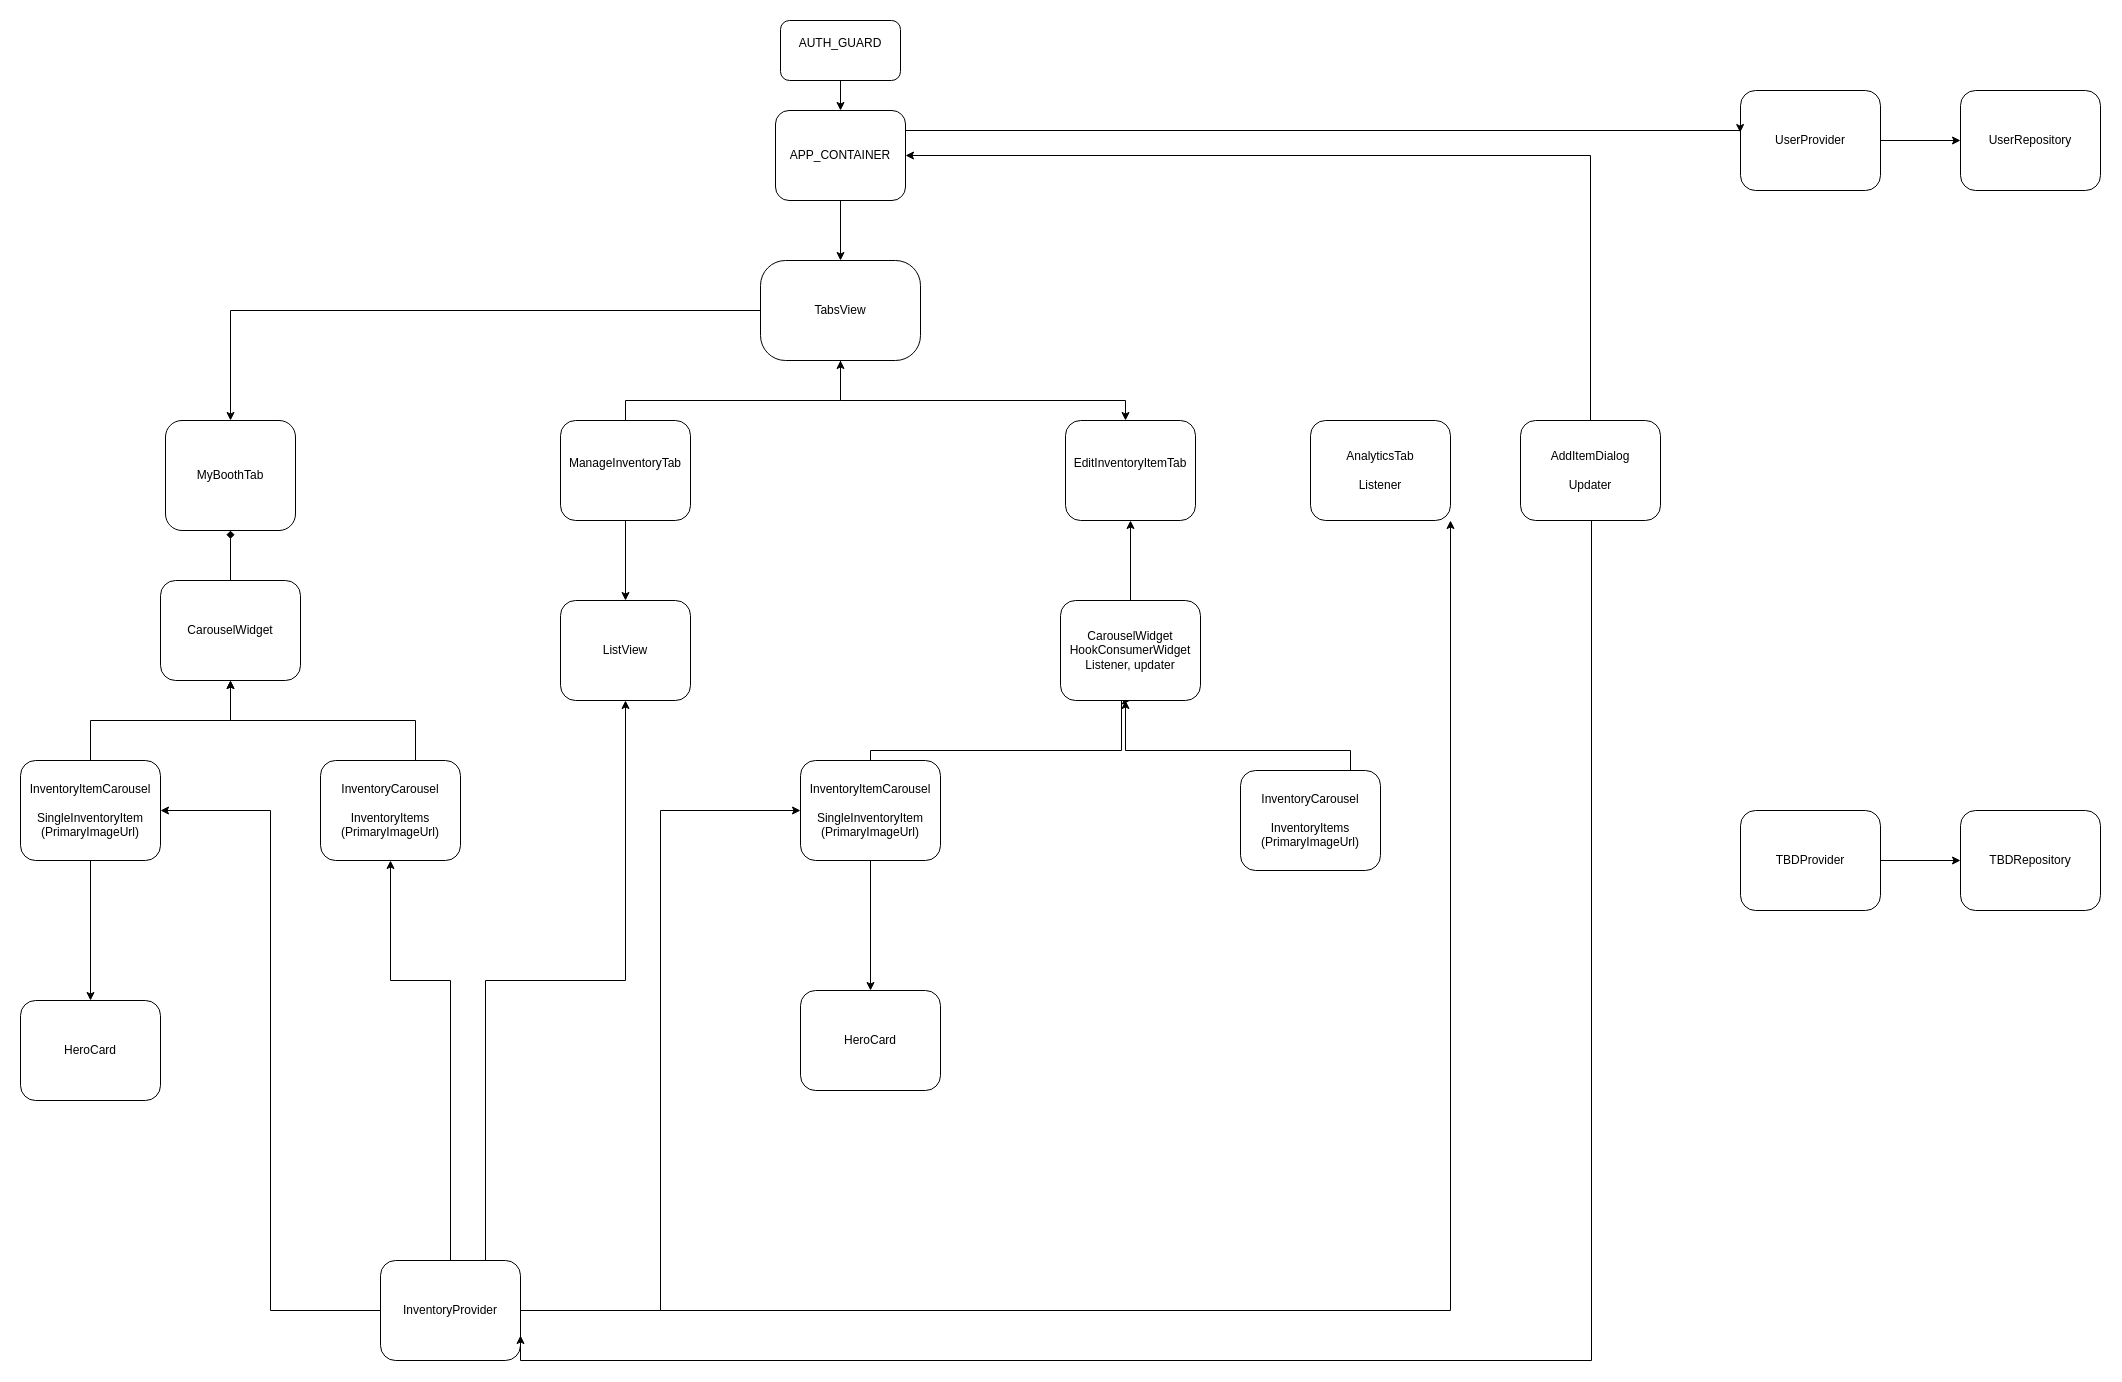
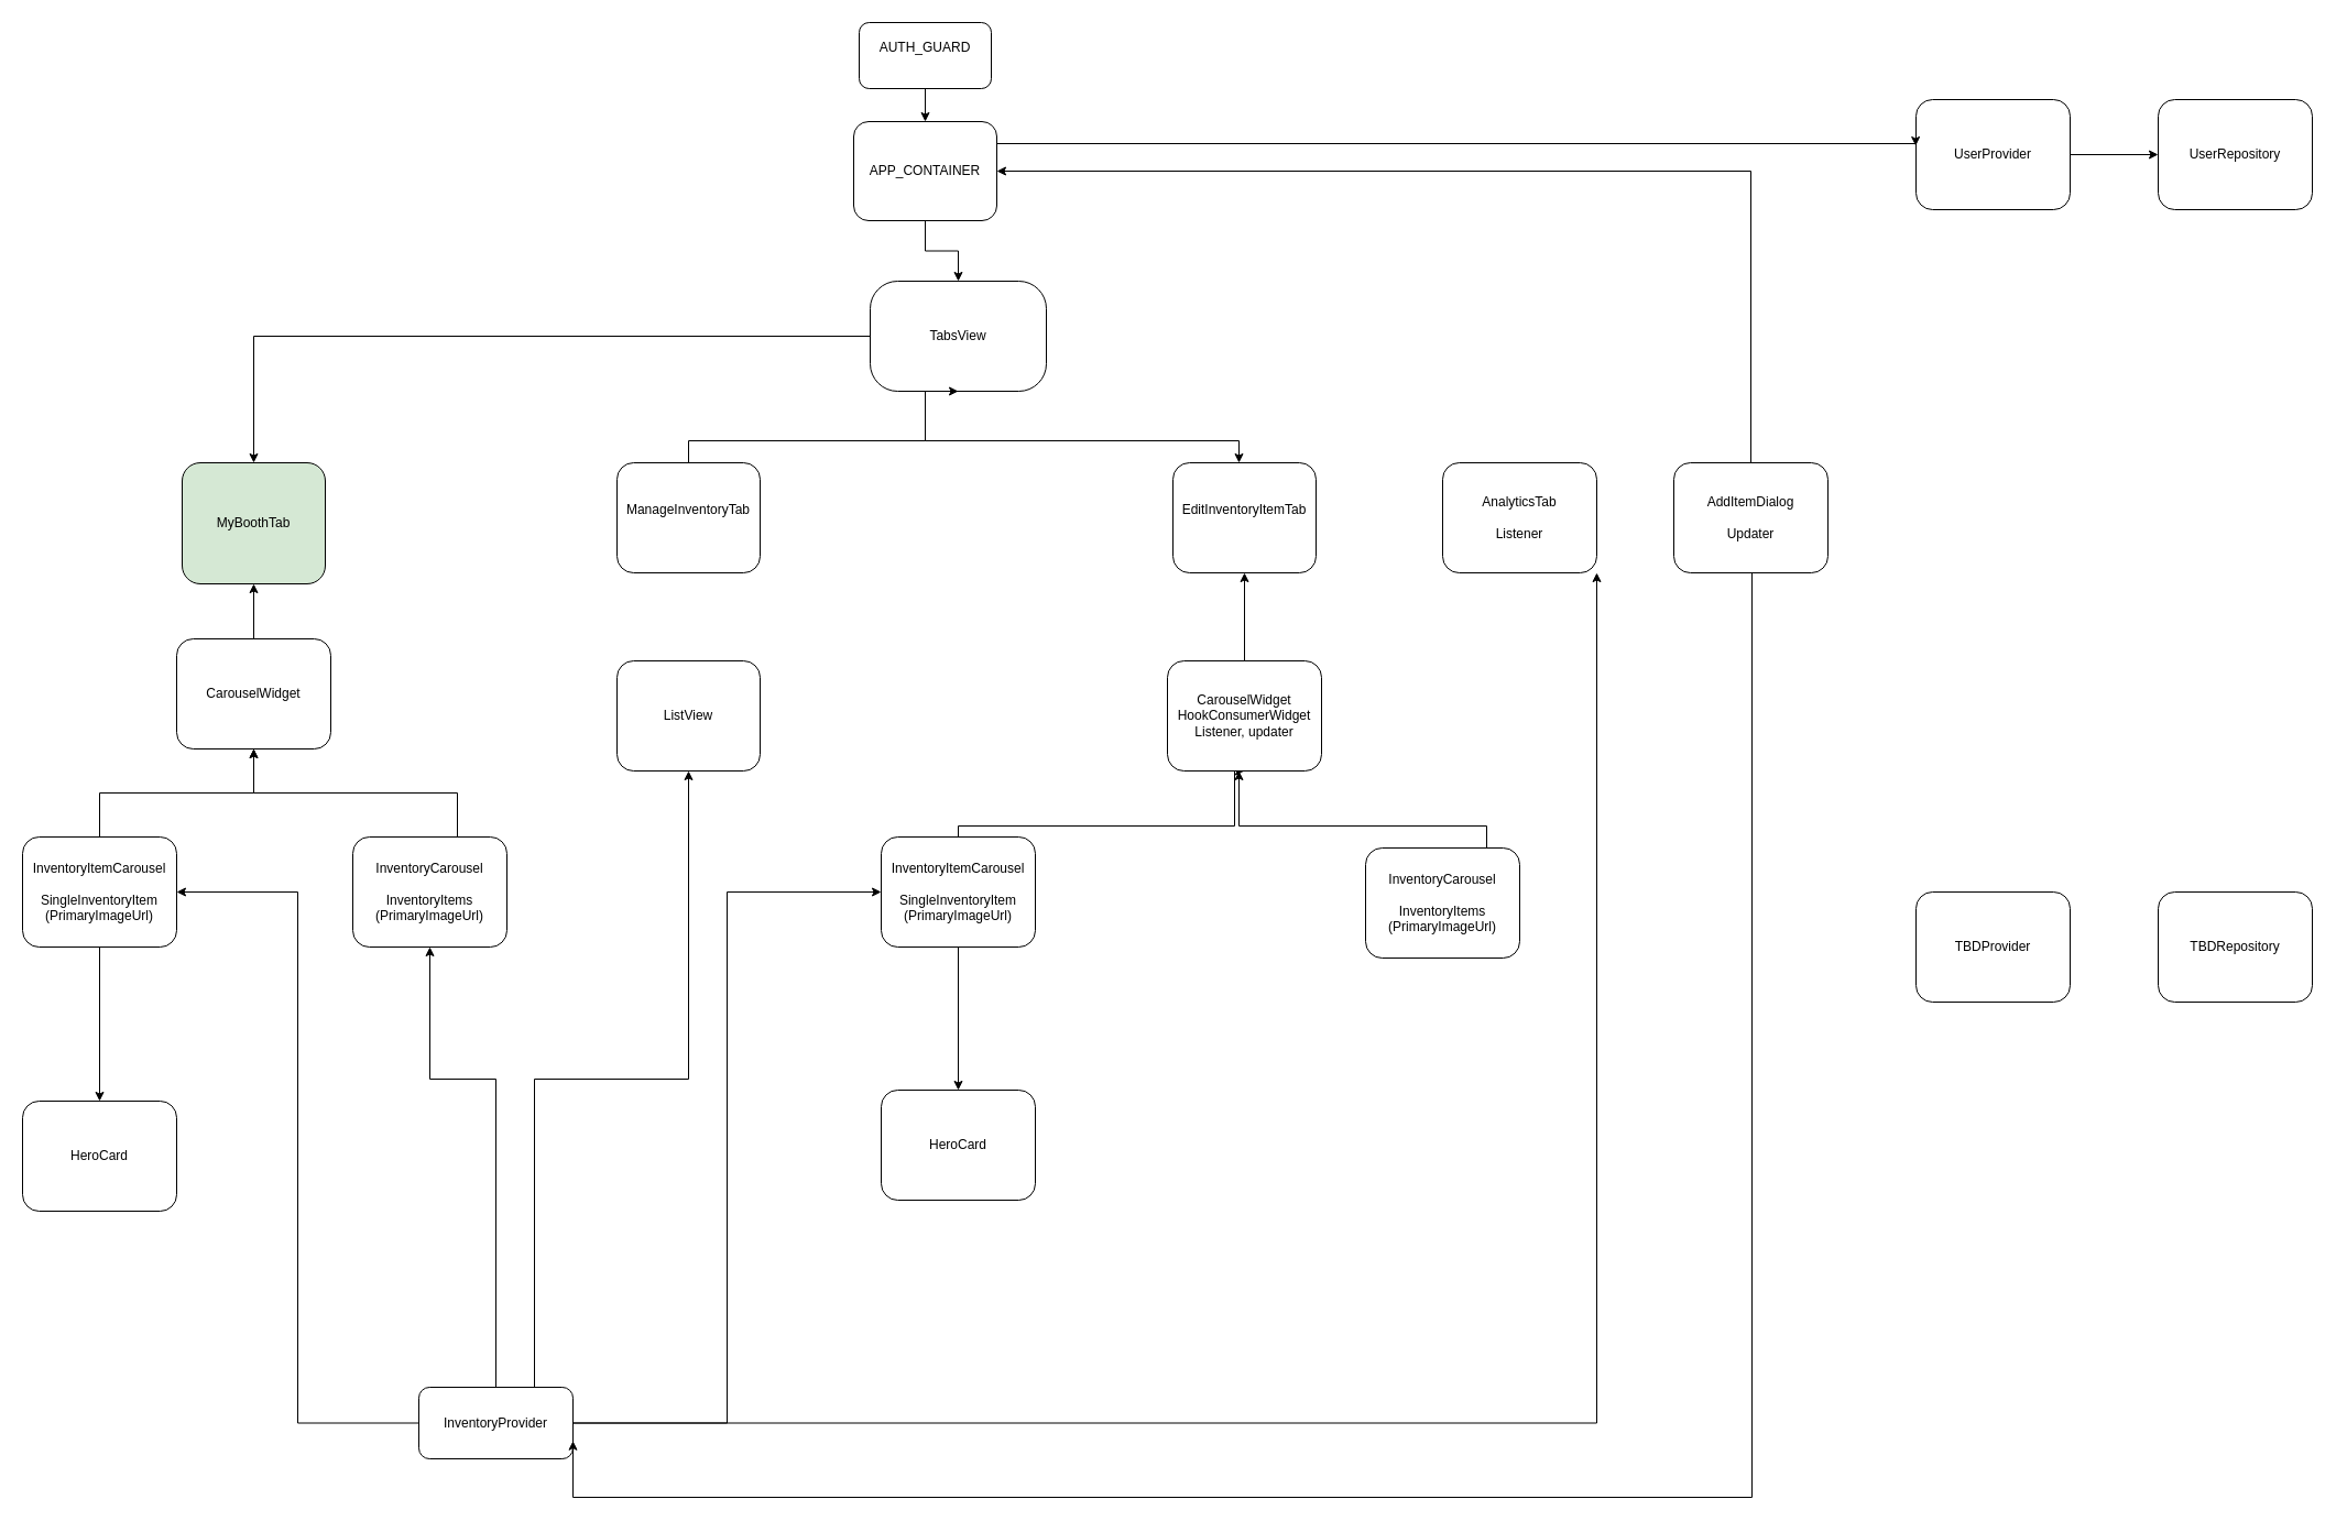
  <mxCell id="0" />
  <mxCell id="1" parent="0" />
  <mxCell id="2" value="" style="edgeStyle=orthogonalEdgeStyle;rounded=0;orthogonalLoop=1;jettySize=auto;html=1;" parent="1" source="3" target="5" edge="1"><mxGeometry relative="1" as="geometry" /></mxCell>
  <mxCell id="3" value="AUTH_GUARD&lt;div&gt;&lt;br&gt;&lt;/div&gt;" style="rounded=1;whiteSpace=wrap;html=1;fillColor=light-dark(#FFFFFF,#999900);" parent="1" vertex="1"><mxGeometry x="780" y="20" width="120" height="60" as="geometry" /></mxCell>
  <mxCell id="4" value="" style="edgeStyle=orthogonalEdgeStyle;rounded=0;orthogonalLoop=1;jettySize=auto;html=1;" parent="1" source="5" target="8" edge="1"><mxGeometry relative="1" as="geometry" /></mxCell>
  <mxCell id="5" value="&lt;div&gt;APP_CONTAINER&lt;/div&gt;" style="rounded=1;whiteSpace=wrap;html=1;" parent="1" vertex="1"><mxGeometry x="775" y="110" width="130" height="90" as="geometry" /></mxCell>
  <mxCell id="6" value="" style="edgeStyle=orthogonalEdgeStyle;rounded=0;orthogonalLoop=1;jettySize=auto;html=1;" parent="1" source="8" target="9" edge="1"><mxGeometry relative="1" as="geometry" /></mxCell>
  <mxCell id="7" value="" style="edgeStyle=orthogonalEdgeStyle;rounded=0;orthogonalLoop=1;jettySize=auto;html=1;" parent="1" source="8" target="11" edge="1"><mxGeometry relative="1" as="geometry"><Array as="points"><mxPoint x="840" y="400" /><mxPoint x="1125" y="400" /></Array></mxGeometry></mxCell>
- <mxCell id="8" value="&lt;div&gt;TabsView&lt;/div&gt;" style="rounded=1;whiteSpace=wrap;html=1;arcSize=25;" parent="1" vertex="1"><mxGeometry x="760" y="260" width="160" height="100" as="geometry" /></mxCell>
- <mxCell id="9" value="&lt;div&gt;MyBoothTab&lt;/div&gt;" style="rounded=1;whiteSpace=wrap;html=1;" parent="1" vertex="1"><mxGeometry x="165" y="420" width="130" height="110" as="geometry" /></mxCell>
+ <mxCell id="8" value="&lt;div&gt;TabsView&lt;/div&gt;" style="rounded=1;whiteSpace=wrap;html=1;arcSize=25;" parent="1" vertex="1"><mxGeometry x="790" y="255" width="160" height="100" as="geometry" /></mxCell>
+ <mxCell id="9" value="&lt;div&gt;MyBoothTab&lt;/div&gt;" style="rounded=1;whiteSpace=wrap;html=1;fillColor=#d5e8d4;" parent="1" vertex="1"><mxGeometry x="165" y="420" width="130" height="110" as="geometry" /></mxCell>
  <mxCell id="10" value="&lt;div&gt;AnalyticsTab&lt;/div&gt;&lt;div&gt;&lt;br&gt;&lt;/div&gt;&lt;div&gt;Listener&lt;/div&gt;" style="rounded=1;whiteSpace=wrap;html=1;fillColor=light-dark(#FFFFFF,#006600);" parent="1" vertex="1"><mxGeometry x="1310" y="420" width="140" height="100" as="geometry" /></mxCell>
  <mxCell id="11" value="&lt;div&gt;EditInventoryItemTab&lt;/div&gt;&lt;div&gt;&lt;br&gt;&lt;/div&gt;" style="rounded=1;whiteSpace=wrap;html=1;" parent="1" vertex="1"><mxGeometry x="1065" y="420" width="130" height="100" as="geometry" /></mxCell>
- <mxCell id="12" value="" style="edgeStyle=orthogonalEdgeStyle;rounded=0;orthogonalLoop=1;jettySize=auto;html=1;" parent="1" source="14" target="23" edge="1"><mxGeometry relative="1" as="geometry" /></mxCell>
  <mxCell id="13" style="edgeStyle=orthogonalEdgeStyle;rounded=0;orthogonalLoop=1;jettySize=auto;html=1;entryX=0.5;entryY=1;entryDx=0;entryDy=0;" parent="1" source="14" target="8" edge="1"><mxGeometry relative="1" as="geometry"><Array as="points"><mxPoint x="625" y="400" /><mxPoint x="840" y="400" /></Array></mxGeometry></mxCell>
  <mxCell id="14" value="&lt;div&gt;ManageInventoryTab&lt;/div&gt;&lt;div&gt;&lt;br&gt;&lt;/div&gt;" style="rounded=1;whiteSpace=wrap;html=1;fillColor=light-dark(#FFFFFF,#000000);" parent="1" vertex="1"><mxGeometry x="560" y="420" width="130" height="100" as="geometry" /></mxCell>
  <mxCell id="15" value="" style="edgeStyle=orthogonalEdgeStyle;rounded=0;orthogonalLoop=1;jettySize=auto;html=1;" parent="1" source="16" target="19" edge="1"><mxGeometry relative="1" as="geometry" /></mxCell>
  <mxCell id="16" value="&lt;div&gt;InventoryItemCarousel&lt;/div&gt;&lt;div&gt;&lt;br&gt;&lt;/div&gt;&lt;div&gt;SingleInventoryItem&lt;/div&gt;&lt;div&gt;(PrimaryImageUrl)&lt;/div&gt;" style="rounded=1;whiteSpace=wrap;html=1;fillColor=light-dark(#FFFFFF,#006600);" parent="1" vertex="1"><mxGeometry x="20" y="760" width="140" height="100" as="geometry" /></mxCell>
  <mxCell id="17" style="edgeStyle=orthogonalEdgeStyle;rounded=0;orthogonalLoop=1;jettySize=auto;html=1;" parent="1" source="18" target="21" edge="1"><mxGeometry relative="1" as="geometry"><mxPoint x="415" y="520" as="targetPoint" /><Array as="points"><mxPoint x="415" y="720" /><mxPoint x="230" y="720" /></Array></mxGeometry></mxCell>
  <mxCell id="18" value="&lt;div&gt;InventoryCarousel&lt;/div&gt;&lt;div&gt;&lt;br&gt;&lt;/div&gt;&lt;div&gt;InventoryItems&lt;/div&gt;&lt;div&gt;(PrimaryImageUrl)&lt;/div&gt;" style="rounded=1;whiteSpace=wrap;html=1;fillColor=light-dark(#FFFFFF,#006600);" parent="1" vertex="1"><mxGeometry x="320" y="760" width="140" height="100" as="geometry" /></mxCell>
  <mxCell id="19" value="&lt;div&gt;HeroCard&lt;/div&gt;" style="rounded=1;whiteSpace=wrap;html=1;fillColor=light-dark(#FFFFFF,#00CC00);" parent="1" vertex="1"><mxGeometry x="20" y="1000" width="140" height="100" as="geometry" /></mxCell>
- <mxCell id="20" value="" style="edgeStyle=orthogonalEdgeStyle;rounded=0;orthogonalLoop=1;jettySize=auto;html=1;endArrow=diamond;" parent="1" source="21" target="9" edge="1"><mxGeometry relative="1" as="geometry" /></mxCell>
+ <mxCell id="20" value="" style="edgeStyle=orthogonalEdgeStyle;rounded=0;orthogonalLoop=1;jettySize=auto;html=1;" parent="1" source="21" target="9" edge="1"><mxGeometry relative="1" as="geometry" /></mxCell>
  <mxCell id="21" value="CarouselWidget" style="rounded=1;whiteSpace=wrap;html=1;" parent="1" vertex="1"><mxGeometry x="160" y="580" width="140" height="100" as="geometry" /></mxCell>
  <mxCell id="22" style="edgeStyle=orthogonalEdgeStyle;rounded=0;orthogonalLoop=1;jettySize=auto;html=1;" parent="1" source="16" target="21" edge="1"><mxGeometry relative="1" as="geometry" /></mxCell>
  <mxCell id="23" value="&lt;div&gt;ListView&lt;/div&gt;" style="rounded=1;whiteSpace=wrap;html=1;fillColor=light-dark(#FFFFFF,#006600);" parent="1" vertex="1"><mxGeometry x="560" y="600" width="130" height="100" as="geometry" /></mxCell>
  <mxCell id="24" value="" style="edgeStyle=orthogonalEdgeStyle;rounded=0;orthogonalLoop=1;jettySize=auto;html=1;" parent="1" source="26" target="29" edge="1"><mxGeometry relative="1" as="geometry" /></mxCell>
  <mxCell id="25" style="edgeStyle=orthogonalEdgeStyle;rounded=0;orthogonalLoop=1;jettySize=auto;html=1;entryX=0.5;entryY=1;entryDx=0;entryDy=0;" parent="1" source="26" target="31" edge="1"><mxGeometry relative="1" as="geometry"><mxPoint x="1120" y="700" as="targetPoint" /><Array as="points"><mxPoint x="870" y="750" /><mxPoint x="1121" y="750" /><mxPoint x="1121" y="700" /><mxPoint x="1125" y="700" /></Array></mxGeometry></mxCell>
  <mxCell id="26" value="&lt;div&gt;InventoryItemCarousel&lt;/div&gt;&lt;div&gt;&lt;br&gt;&lt;/div&gt;&lt;div&gt;SingleInventoryItem&lt;/div&gt;&lt;div&gt;(PrimaryImageUrl)&lt;/div&gt;" style="rounded=1;whiteSpace=wrap;html=1;fillColor=light-dark(#FFFFFF,#006600);" parent="1" vertex="1"><mxGeometry x="800" y="760" width="140" height="100" as="geometry" /></mxCell>
  <mxCell id="27" style="edgeStyle=orthogonalEdgeStyle;rounded=0;orthogonalLoop=1;jettySize=auto;html=1;" parent="1" source="28" target="31" edge="1"><mxGeometry relative="1" as="geometry"><Array as="points"><mxPoint x="1350" y="750" /><mxPoint x="1125" y="750" /></Array></mxGeometry></mxCell>
  <mxCell id="28" value="&lt;div&gt;InventoryCarousel&lt;/div&gt;&lt;div&gt;&lt;br&gt;&lt;/div&gt;&lt;div&gt;InventoryItems&lt;/div&gt;&lt;div&gt;(PrimaryImageUrl)&lt;/div&gt;" style="rounded=1;whiteSpace=wrap;html=1;fillColor=light-dark(#FFFFFF,#006600);" parent="1" vertex="1"><mxGeometry x="1240" y="770" width="140" height="100" as="geometry" /></mxCell>
  <mxCell id="29" value="&lt;div&gt;HeroCard&lt;/div&gt;" style="rounded=1;whiteSpace=wrap;html=1;fillColor=light-dark(#FFFFFF,#00CC00);" parent="1" vertex="1"><mxGeometry x="800" y="990" width="140" height="100" as="geometry" /></mxCell>
  <mxCell id="30" value="" style="edgeStyle=orthogonalEdgeStyle;rounded=0;orthogonalLoop=1;jettySize=auto;html=1;" parent="1" source="31" target="11" edge="1"><mxGeometry relative="1" as="geometry" /></mxCell>
  <mxCell id="31" value="CarouselWidget&lt;div&gt;HookConsumerWidget&lt;/div&gt;&lt;div&gt;Listener, updater&lt;/div&gt;" style="rounded=1;whiteSpace=wrap;html=1;" parent="1" vertex="1"><mxGeometry x="1060" y="600" width="140" height="100" as="geometry" /></mxCell>
  <mxCell id="32" style="edgeStyle=orthogonalEdgeStyle;rounded=0;orthogonalLoop=1;jettySize=auto;html=1;entryX=0.5;entryY=1;entryDx=0;entryDy=0;" parent="1" source="37" target="18" edge="1"><mxGeometry relative="1" as="geometry"><Array as="points"><mxPoint x="450" y="980" /><mxPoint x="390" y="980" /></Array></mxGeometry></mxCell>
  <mxCell id="33" style="edgeStyle=orthogonalEdgeStyle;rounded=0;orthogonalLoop=1;jettySize=auto;html=1;entryX=1;entryY=0.5;entryDx=0;entryDy=0;" parent="1" source="37" target="16" edge="1"><mxGeometry relative="1" as="geometry" /></mxCell>
  <mxCell id="34" style="edgeStyle=orthogonalEdgeStyle;rounded=0;orthogonalLoop=1;jettySize=auto;html=1;entryX=0;entryY=0.5;entryDx=0;entryDy=0;" parent="1" source="37" target="26" edge="1"><mxGeometry relative="1" as="geometry"><mxPoint x="740" y="810" as="targetPoint" /></mxGeometry></mxCell>
  <mxCell id="35" style="edgeStyle=orthogonalEdgeStyle;rounded=0;orthogonalLoop=1;jettySize=auto;html=1;entryX=1;entryY=1;entryDx=0;entryDy=0;" parent="1" source="37" target="10" edge="1"><mxGeometry relative="1" as="geometry"><mxPoint x="1500" y="1310" as="targetPoint" /></mxGeometry></mxCell>
  <mxCell id="36" style="edgeStyle=orthogonalEdgeStyle;rounded=0;orthogonalLoop=1;jettySize=auto;html=1;exitX=0.75;exitY=0;exitDx=0;exitDy=0;" parent="1" source="37" target="23" edge="1"><mxGeometry relative="1" as="geometry" /></mxCell>
- <mxCell id="37" value="&lt;div&gt;InventoryProvider&lt;/div&gt;" style="rounded=1;whiteSpace=wrap;html=1;fillColor=light-dark(#FFFFFF,#006600);" parent="1" vertex="1"><mxGeometry x="380" y="1260" width="140" height="100" as="geometry" /></mxCell>
+ <mxCell id="37" value="&lt;div&gt;InventoryProvider&lt;/div&gt;" style="rounded=1;whiteSpace=wrap;html=1;fillColor=light-dark(#FFFFFF,#006600);" parent="1" vertex="1"><mxGeometry x="380" y="1260" width="140" height="65" as="geometry" /></mxCell>
  <mxCell id="38" value="" style="edgeStyle=orthogonalEdgeStyle;rounded=0;orthogonalLoop=1;jettySize=auto;html=1;" parent="1" source="39" target="40" edge="1"><mxGeometry relative="1" as="geometry" /></mxCell>
  <mxCell id="39" value="&lt;div&gt;UserProvider&lt;/div&gt;" style="rounded=1;whiteSpace=wrap;html=1;fillColor=light-dark(#FFFFFF,#999900);" parent="1" vertex="1"><mxGeometry x="1740" y="90" width="140" height="100" as="geometry" /></mxCell>
  <mxCell id="40" value="&lt;div&gt;UserRepository&lt;/div&gt;" style="rounded=1;whiteSpace=wrap;html=1;fillColor=light-dark(#FFFFFF,#990000);" parent="1" vertex="1"><mxGeometry x="1960" y="90" width="140" height="100" as="geometry" /></mxCell>
- <mxCell id="41" value="" style="edgeStyle=orthogonalEdgeStyle;rounded=0;orthogonalLoop=1;jettySize=auto;html=1;" parent="1" source="42" target="43" edge="1"><mxGeometry relative="1" as="geometry" /></mxCell>
  <mxCell id="42" value="&lt;div&gt;TBDProvider&lt;/div&gt;" style="rounded=1;whiteSpace=wrap;html=1;fillColor=light-dark(#FFFFFF,#CC0066);" parent="1" vertex="1"><mxGeometry x="1740" y="810" width="140" height="100" as="geometry" /></mxCell>
  <mxCell id="43" value="&lt;div&gt;TBDRepository&lt;/div&gt;" style="rounded=1;whiteSpace=wrap;html=1;fillColor=light-dark(#FFFFFF,#990000);" parent="1" vertex="1"><mxGeometry x="1960" y="810" width="140" height="100" as="geometry" /></mxCell>
  <mxCell id="44" style="edgeStyle=orthogonalEdgeStyle;rounded=0;orthogonalLoop=1;jettySize=auto;html=1;entryX=1;entryY=0.5;entryDx=0;entryDy=0;" parent="1" source="46" target="5" edge="1"><mxGeometry relative="1" as="geometry"><mxPoint x="1590" y="170" as="targetPoint" /><Array as="points"><mxPoint x="1590" y="155" /></Array></mxGeometry></mxCell>
  <mxCell id="45" style="edgeStyle=orthogonalEdgeStyle;rounded=0;orthogonalLoop=1;jettySize=auto;html=1;entryX=1;entryY=0.75;entryDx=0;entryDy=0;" parent="1" source="46" target="37" edge="1"><mxGeometry relative="1" as="geometry"><mxPoint x="1590" y="1714" as="targetPoint" /><Array as="points"><mxPoint x="1591" y="1360" /><mxPoint x="520" y="1360" /></Array></mxGeometry></mxCell>
  <mxCell id="46" value="&lt;div&gt;AddItemDialog&lt;/div&gt;&lt;div&gt;&lt;br&gt;&lt;/div&gt;&lt;div&gt;Updater&lt;/div&gt;" style="rounded=1;whiteSpace=wrap;html=1;" parent="1" vertex="1"><mxGeometry x="1520" y="420" width="140" height="100" as="geometry" /></mxCell>
  <mxCell id="47" style="edgeStyle=orthogonalEdgeStyle;rounded=0;orthogonalLoop=1;jettySize=auto;html=1;entryX=-0.002;entryY=0.42;entryDx=0;entryDy=0;entryPerimeter=0;" edge="1" parent="1" source="5" target="39"><mxGeometry relative="1" as="geometry"><Array as="points"><mxPoint x="1740" y="130" /></Array></mxGeometry></mxCell>
